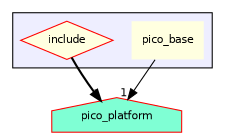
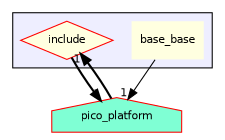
  digraph {
    compound=true
    node [fillcolor=lightyellow fontname=Helvetica fontsize=10 style=filled color=red]
    edge [headlabel=1 labeldistance=1.5 labelfontname=Helvetica labelfontsize=10 style=bold]
-   n1 [label=pico_base shape=plaintext color=""]
+   n1 [label=base_base shape=plaintext color=""]
    n2 [label=include shape=diamond]
    n3 [fillcolor=aquamarine label=pico_platform shape=house]
    subgraph cluster_1 {
      bgcolor="#eeeeff"
      pencolor=black
      n1
      n2
    }
    n1 -> n3 [style=solid]
    n2 -> n3
+   n3 -> n2
  }
